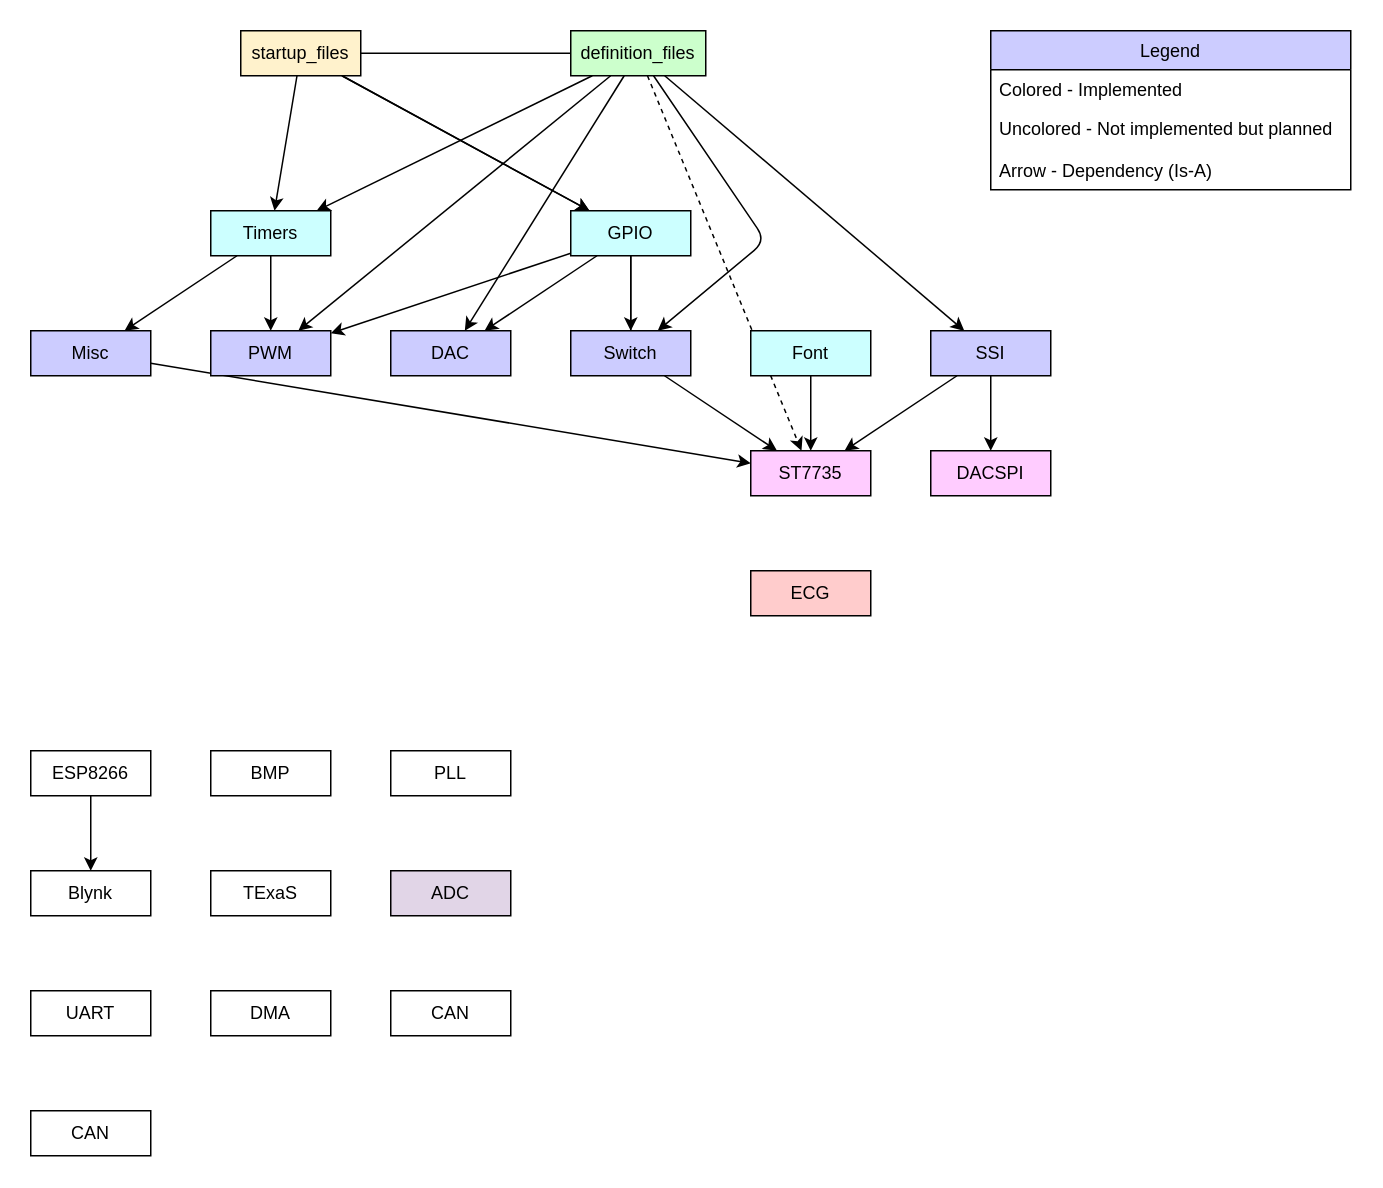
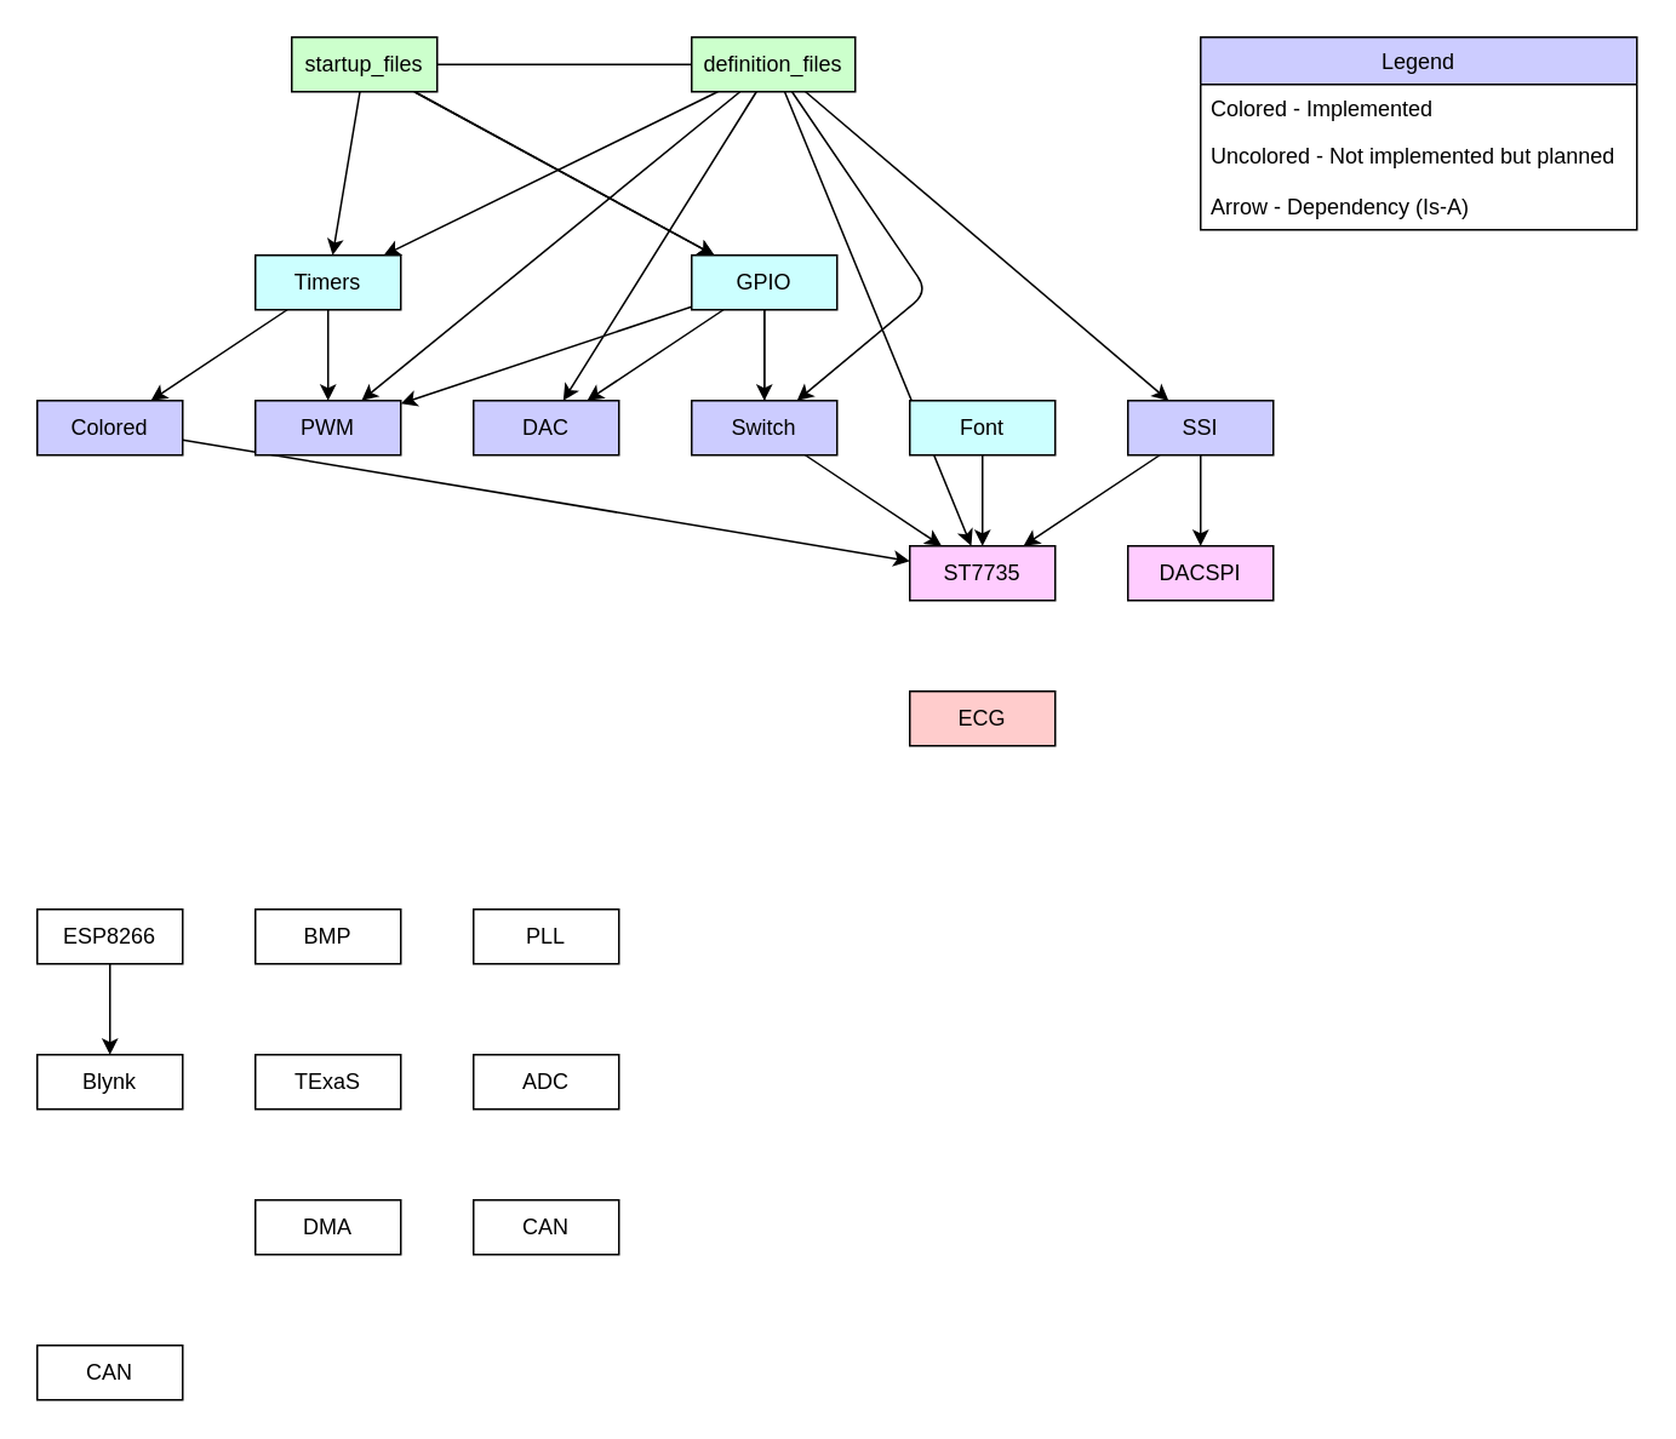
  <mxCell id="0" />
  <mxCell id="1" parent="0" />
  <mxCell id="2" value="GPIO" style="whiteSpace=wrap;html=1;fillColor=#CCFFFF;" vertex="1" parent="1"><mxGeometry x="380" y="140" width="80" height="30" as="geometry" /></mxCell>
  <mxCell id="3" value="" edge="1" source="37" target="2" parent="1"><mxGeometry x="-371" y="-430" as="geometry" /></mxCell>
  <mxCell id="4" value="definition_files" style="whiteSpace=wrap;html=1;fillColor=#CCFFCC;" vertex="1" parent="1"><mxGeometry x="380" y="20" width="90" height="30" as="geometry" /></mxCell>
  <mxCell id="5" value="" style="startArrow=none;" edge="1" source="37" target="2" parent="1"><mxGeometry x="-371" y="-430" as="geometry" /></mxCell>
  <mxCell id="6" value="Timers" style="whiteSpace=wrap;html=1;fillColor=#CCFFFF;" vertex="1" parent="1"><mxGeometry x="140" y="140" width="80" height="30" as="geometry" /></mxCell>
- <mxCell id="7" value="Misc" style="whiteSpace=wrap;html=1;fillColor=#CCCCFF;" vertex="1" parent="1"><mxGeometry x="20" y="220" width="80" height="30" as="geometry" /></mxCell>
+ <mxCell id="7" value="Colored" style="whiteSpace=wrap;html=1;fillColor=#CCCCFF;" vertex="1" parent="1"><mxGeometry x="20" y="220" width="80" height="30" as="geometry" /></mxCell>
  <mxCell id="8" value="" edge="1" source="6" target="7" parent="1"><mxGeometry x="-371" y="-430" as="geometry" /></mxCell>
  <mxCell id="9" value="" edge="1" source="37" target="6" parent="1"><mxGeometry x="-371" y="-430" as="geometry" /></mxCell>
  <mxCell id="10" value="" edge="1" source="4" target="6" parent="1"><mxGeometry x="-371" y="-430" as="geometry" /></mxCell>
  <mxCell id="11" value="" edge="1" source="4" target="39" parent="1"><mxGeometry x="-371" y="-430" as="geometry"><Array as="points"><mxPoint x="510" y="160" /></Array></mxGeometry></mxCell>
  <mxCell id="12" value="" edge="1" source="2" target="39" parent="1"><mxGeometry x="-371" y="-430" as="geometry" /></mxCell>
  <mxCell id="13" value="ST7735" style="whiteSpace=wrap;html=1;fillColor=#FFCCFF;" vertex="1" parent="1"><mxGeometry x="500" y="300" width="80" height="30" as="geometry" /></mxCell>
  <mxCell id="14" value="ECG" style="whiteSpace=wrap;html=1;fillColor=#FFCCCC;" vertex="1" parent="1"><mxGeometry x="500" y="380" width="80" height="30" as="geometry" /></mxCell>
  <mxCell id="15" value="" edge="1" source="13" target="29" parent="1" style=";"><mxGeometry x="-371" y="-430" as="geometry" /></mxCell>
- <mxCell id="16" value="" edge="1" source="4" target="13" parent="1" style="dashed=1;"><mxGeometry x="-371" y="-430" as="geometry" /></mxCell>
+ <mxCell id="16" value="" edge="1" source="4" target="13" parent="1"><mxGeometry x="-371" y="-430" as="geometry" /></mxCell>
  <mxCell id="17" value="" style="startArrow=none;" edge="1" source="39" target="13" parent="1"><mxGeometry x="-371" y="-430" as="geometry" /></mxCell>
  <mxCell id="18" value="Font" style="whiteSpace=wrap;html=1;fillColor=#CCFFFF;" vertex="1" parent="1"><mxGeometry x="500" y="220" width="80" height="30" as="geometry" /></mxCell>
  <mxCell id="19" value="" edge="1" source="18" target="13" parent="1"><mxGeometry x="-371" y="-430" as="geometry" /></mxCell>
  <mxCell id="20" value="" edge="1" source="7" target="13" parent="1"><mxGeometry x="-371" y="-430" as="geometry" /></mxCell>
  <mxCell id="21" value="SSI" style="whiteSpace=wrap;html=1;fillColor=#CCCCFF;" vertex="1" parent="1"><mxGeometry x="620" y="220" width="80" height="30" as="geometry" /></mxCell>
  <mxCell id="22" value="" edge="1" source="21" target="13" parent="1"><mxGeometry x="-371" y="-430" as="geometry" /></mxCell>
  <mxCell id="23" value="" edge="1" source="4" target="21" parent="1"><mxGeometry x="-371" y="-430" as="geometry" /></mxCell>
  <mxCell id="24" value="" edge="1" source="2" target="13" parent="1" style=";"><mxGeometry x="-371" y="-430" as="geometry" /></mxCell>
  <mxCell id="25" value="PWM" style="whiteSpace=wrap;html=1;fillColor=#CCCCFF;" vertex="1" parent="1"><mxGeometry x="140" y="220" width="80" height="30" as="geometry" /></mxCell>
  <mxCell id="26" value="" edge="1" source="2" target="25" parent="1"><mxGeometry x="-371" y="-430" as="geometry" /></mxCell>
  <mxCell id="27" value="" edge="1" source="6" target="25" parent="1"><mxGeometry x="-371" y="-430" as="geometry" /></mxCell>
  <mxCell id="28" value="" edge="1" source="4" target="25" parent="1"><mxGeometry x="-371" y="-430" as="geometry" /></mxCell>
  <mxCell id="29" value="DAC" style="whiteSpace=wrap;html=1;fillColor=#CCCCFF;" vertex="1" parent="1"><mxGeometry x="260" y="220" width="80" height="30" as="geometry" /></mxCell>
  <mxCell id="30" value="" edge="1" source="4" target="29" parent="1"><mxGeometry x="-371" y="-430" as="geometry" /></mxCell>
  <mxCell id="31" value="" edge="1" source="2" target="29" parent="1"><mxGeometry x="-371" y="-430" as="geometry" /></mxCell>
  <mxCell id="32" value="DACSPI" style="whiteSpace=wrap;html=1;fillColor=#FFCCFF;" vertex="1" parent="1"><mxGeometry x="620" y="300" width="80" height="30" as="geometry" /></mxCell>
  <mxCell id="33" value="" edge="1" source="21" target="32" parent="1"><mxGeometry x="-371" y="-430" as="geometry" /></mxCell>
  <mxCell id="34" value="ESP8266" style="whiteSpace=wrap;html=1;" vertex="1" parent="1"><mxGeometry x="20" y="500" width="80" height="30" as="geometry" /></mxCell>
  <mxCell id="35" value="Blynk" style="whiteSpace=wrap;html=1;" vertex="1" parent="1"><mxGeometry x="20" y="580" width="80" height="30" as="geometry" /></mxCell>
  <mxCell id="36" value="" edge="1" source="34" target="35" parent="1"><mxGeometry x="229" y="69" as="geometry" /></mxCell>
- <mxCell id="37" value="startup_files" style="whiteSpace=wrap;html=1;fillColor=#fff2cc;" vertex="1" parent="1"><mxGeometry x="160" y="20" width="80" height="30" as="geometry" /></mxCell>
+ <mxCell id="37" value="startup_files" style="whiteSpace=wrap;html=1;fillColor=#CCFFCC;" vertex="1" parent="1"><mxGeometry x="160" y="20" width="80" height="30" as="geometry" /></mxCell>
  <mxCell id="38" value="" style="endArrow=none;" edge="1" parent="1" source="4" target="37"><mxGeometry x="-371" y="-430" as="geometry"><mxPoint x="229.875" y="391" as="sourcePoint" /><mxPoint x="285.125" y="221" as="targetPoint" /></mxGeometry></mxCell>
  <mxCell id="39" value="Switch" style="whiteSpace=wrap;html=1;fillColor=#CCCCFF;" vertex="1" parent="1"><mxGeometry x="380" y="220" width="80" height="30" as="geometry" /></mxCell>
  <mxCell id="40" value="" style="endArrow=none;" edge="1" parent="1" source="2" target="39"><mxGeometry x="-371" y="-430" as="geometry"><mxPoint x="197.122" y="571" as="sourcePoint" /><mxPoint x="632.878" y="330" as="targetPoint" /></mxGeometry></mxCell>
  <mxCell id="41" value="BMP" style="whiteSpace=wrap;html=1;" vertex="1" parent="1"><mxGeometry x="140" y="500" width="80" height="30" as="geometry" /></mxCell>
  <mxCell id="42" value="PLL" style="whiteSpace=wrap;html=1;" vertex="1" parent="1"><mxGeometry x="260" y="500" width="80" height="30" as="geometry" /></mxCell>
  <mxCell id="43" value="TExaS" style="whiteSpace=wrap;html=1;" vertex="1" parent="1"><mxGeometry x="140" y="580" width="80" height="30" as="geometry" /></mxCell>
- <mxCell id="44" value="ADC" style="whiteSpace=wrap;html=1;fillColor=#e1d5e7;" vertex="1" parent="1"><mxGeometry x="260" y="580" width="80" height="30" as="geometry" /></mxCell>
- <mxCell id="45" value="UART" style="whiteSpace=wrap;html=1;" vertex="1" parent="1"><mxGeometry x="20" y="660" width="80" height="30" as="geometry" /></mxCell>
+ <mxCell id="44" value="ADC" style="whiteSpace=wrap;html=1;" vertex="1" parent="1"><mxGeometry x="260" y="580" width="80" height="30" as="geometry" /></mxCell>
  <mxCell id="46" value="DMA" style="whiteSpace=wrap;html=1;" vertex="1" parent="1"><mxGeometry x="140" y="660" width="80" height="30" as="geometry" /></mxCell>
  <mxCell id="47" value="CAN" style="whiteSpace=wrap;html=1;" vertex="1" parent="1"><mxGeometry x="260" y="660" width="80" height="30" as="geometry" /></mxCell>
  <mxCell id="48" value="CAN" style="whiteSpace=wrap;html=1;" vertex="1" parent="1"><mxGeometry x="20" y="740" width="80" height="30" as="geometry" /></mxCell>
  <mxCell id="49" value="Legend" style="swimlane;fontStyle=0;childLayout=stackLayout;horizontal=1;startSize=26;horizontalStack=0;resizeParent=1;resizeParentMax=0;resizeLast=0;collapsible=1;marginBottom=0;fillColor=#CCCCFF;" vertex="1" parent="1"><mxGeometry x="660" y="20" width="240" height="106" as="geometry" /></mxCell>
  <mxCell id="50" value="Colored - Implemented" style="text;strokeColor=none;fillColor=none;align=left;verticalAlign=top;spacingLeft=4;spacingRight=4;overflow=hidden;rotatable=0;points=[[0,0.5],[1,0.5]];portConstraint=eastwest;" vertex="1" parent="49"><mxGeometry y="26" width="240" height="26" as="geometry" /></mxCell>
  <mxCell id="51" value="Uncolored - Not implemented but planned" style="text;strokeColor=none;fillColor=none;align=left;verticalAlign=top;spacingLeft=4;spacingRight=4;overflow=hidden;rotatable=0;points=[[0,0.5],[1,0.5]];portConstraint=eastwest;" vertex="1" parent="49"><mxGeometry y="52" width="240" height="28" as="geometry" /></mxCell>
  <mxCell id="52" value="Arrow - Dependency (Is-A)" style="text;strokeColor=none;fillColor=none;align=left;verticalAlign=top;spacingLeft=4;spacingRight=4;overflow=hidden;rotatable=0;points=[[0,0.5],[1,0.5]];portConstraint=eastwest;" vertex="1" parent="49"><mxGeometry y="80" width="240" height="26" as="geometry" /></mxCell>
